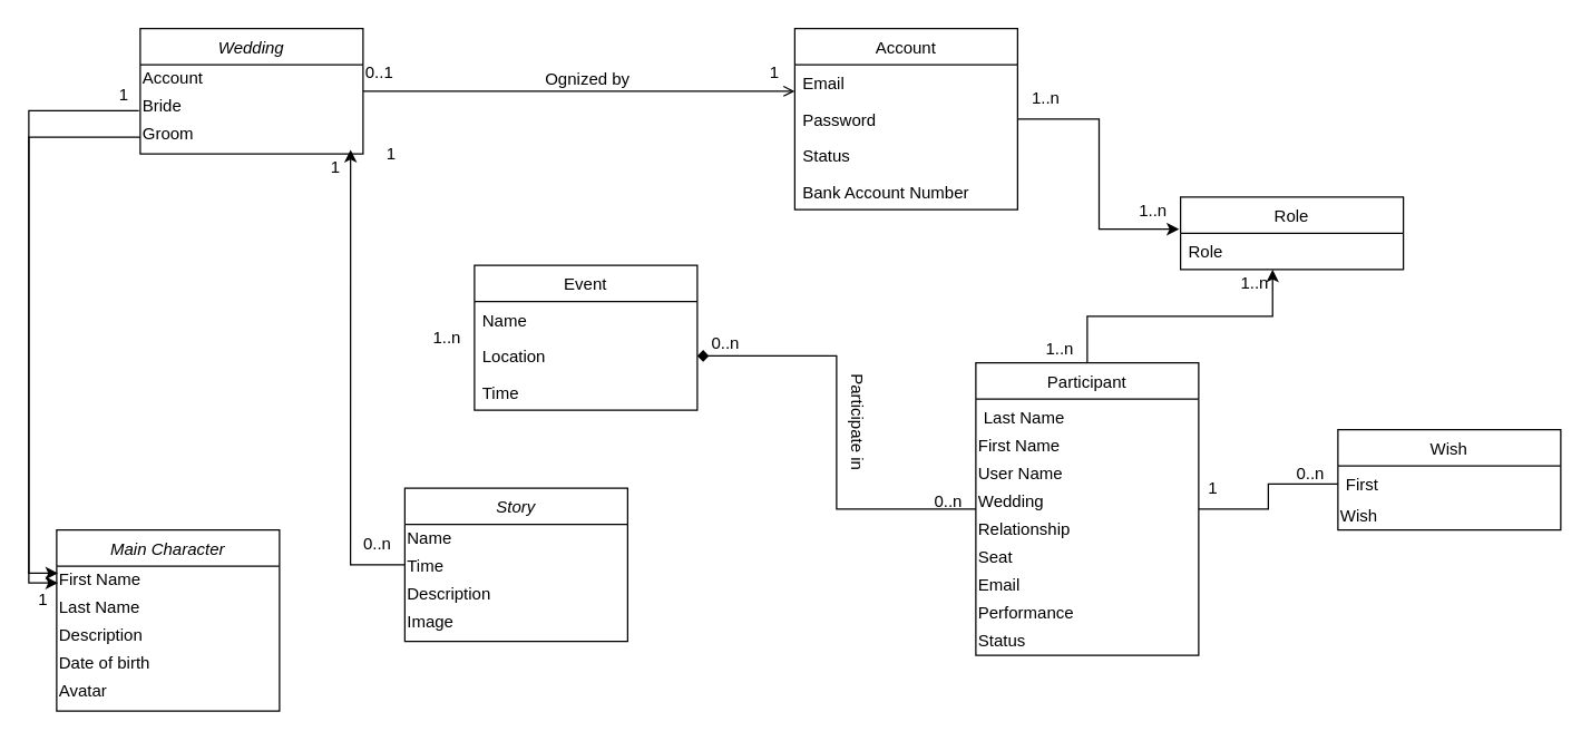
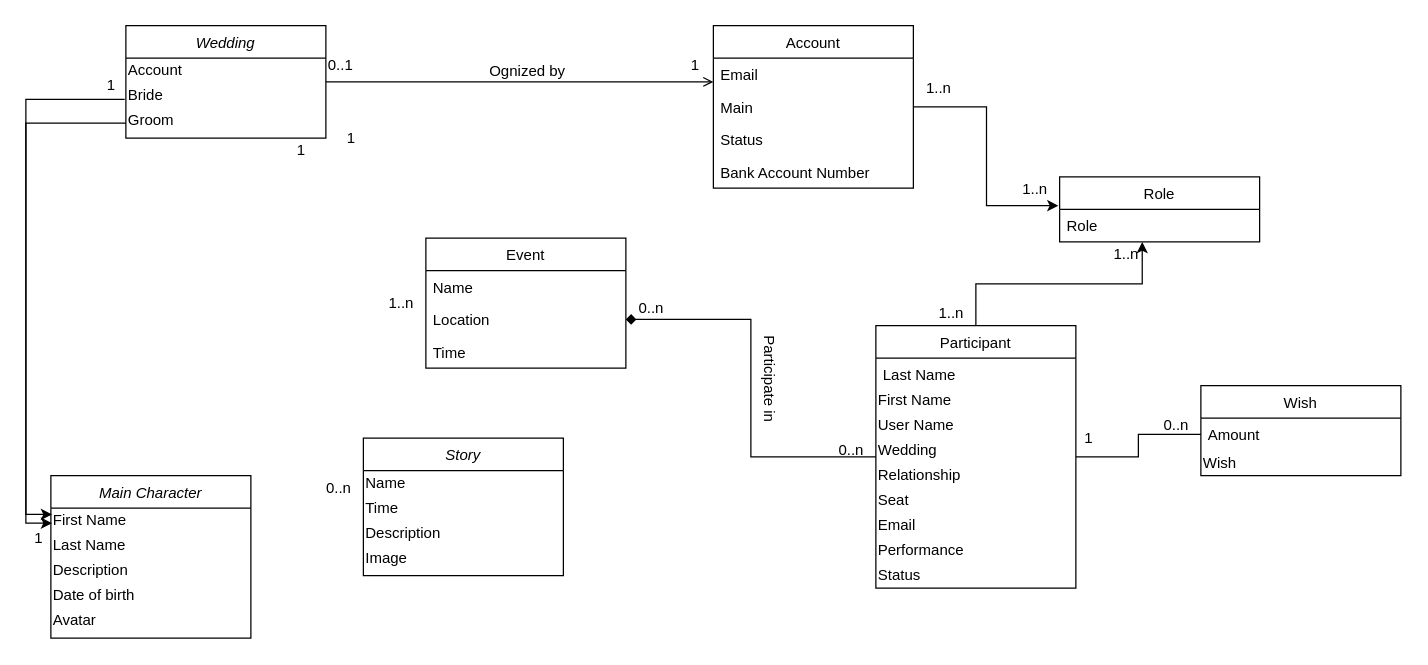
  <mxCell id="0" />
  <mxCell id="1" parent="0" />
  <mxCell id="2" value="" style="endArrow=open;shadow=0;strokeWidth=1;strokeColor=#000000;rounded=0;endFill=1;edgeStyle=elbowEdgeStyle;elbow=vertical;" parent="1" source="6" target="10" edge="1"><mxGeometry x="0.5" y="41" relative="1" as="geometry"><mxPoint x="400" y="162" as="sourcePoint" /><mxPoint x="560" y="162" as="targetPoint" /><mxPoint x="-40" y="32" as="offset" /></mxGeometry></mxCell>
  <mxCell id="3" value="0..1" style="resizable=0;align=left;verticalAlign=bottom;labelBackgroundColor=none;fontSize=12;" parent="2" connectable="0" vertex="1"><mxGeometry x="-1" relative="1" as="geometry"><mxPoint y="-5" as="offset" /></mxGeometry></mxCell>
  <mxCell id="4" value="1" style="resizable=0;align=right;verticalAlign=bottom;labelBackgroundColor=none;fontSize=12;" parent="2" connectable="0" vertex="1"><mxGeometry x="1" relative="1" as="geometry"><mxPoint x="-10" y="-5" as="offset" /></mxGeometry></mxCell>
  <mxCell id="5" value="Ognized by" style="text;html=1;resizable=0;points=[];;align=center;verticalAlign=middle;labelBackgroundColor=none;rounded=0;shadow=0;strokeWidth=1;fontSize=12;" parent="2" vertex="1" connectable="0"><mxGeometry x="0.5" y="49" relative="1" as="geometry"><mxPoint x="-73" y="40" as="offset" /></mxGeometry></mxCell>
  <mxCell id="6" value="Wedding" style="swimlane;fontStyle=2;align=center;verticalAlign=top;childLayout=stackLayout;horizontal=1;startSize=26;horizontalStack=0;resizeParent=1;resizeLast=0;collapsible=1;marginBottom=0;rounded=0;shadow=0;strokeWidth=1;" parent="1" vertex="1"><mxGeometry x="100" y="20" width="160" height="90" as="geometry"><mxRectangle x="230" y="140" width="160" height="26" as="alternateBounds" /></mxGeometry></mxCell>
  <mxCell id="7" value="Account" style="text;html=1;align=left;verticalAlign=middle;resizable=0;points=[];autosize=1;" vertex="1" parent="6"><mxGeometry y="26" width="160" height="20" as="geometry" /></mxCell>
  <mxCell id="8" value="Bride" style="text;html=1;align=left;verticalAlign=middle;resizable=0;points=[];autosize=1;" vertex="1" parent="6"><mxGeometry y="46" width="160" height="20" as="geometry" /></mxCell>
  <mxCell id="9" value="Groom" style="text;html=1;align=left;verticalAlign=middle;resizable=0;points=[];autosize=1;" vertex="1" parent="6"><mxGeometry y="66" width="160" height="20" as="geometry" /></mxCell>
  <mxCell id="10" value="Account" style="swimlane;fontStyle=0;align=center;verticalAlign=top;childLayout=stackLayout;horizontal=1;startSize=26;horizontalStack=0;resizeParent=1;resizeLast=0;collapsible=1;marginBottom=0;rounded=0;shadow=0;strokeWidth=1;" parent="1" vertex="1"><mxGeometry x="570" y="20" width="160" height="130" as="geometry"><mxRectangle x="550" y="140" width="160" height="26" as="alternateBounds" /></mxGeometry></mxCell>
  <mxCell id="11" value="Email" style="text;align=left;verticalAlign=top;spacingLeft=4;spacingRight=4;overflow=hidden;rotatable=0;points=[[0,0.5],[1,0.5]];portConstraint=eastwest;" parent="10" vertex="1"><mxGeometry y="26" width="160" height="26" as="geometry" /></mxCell>
- <mxCell id="12" value="Password" style="text;align=left;verticalAlign=top;spacingLeft=4;spacingRight=4;overflow=hidden;rotatable=0;points=[[0,0.5],[1,0.5]];portConstraint=eastwest;rounded=0;shadow=0;html=0;" parent="10" vertex="1"><mxGeometry y="52" width="160" height="26" as="geometry" /></mxCell>
+ <mxCell id="12" value="Main" style="text;align=left;verticalAlign=top;spacingLeft=4;spacingRight=4;overflow=hidden;rotatable=0;points=[[0,0.5],[1,0.5]];portConstraint=eastwest;rounded=0;shadow=0;html=0;" parent="10" vertex="1"><mxGeometry y="52" width="160" height="26" as="geometry" /></mxCell>
  <mxCell id="13" value="Status" style="text;align=left;verticalAlign=top;spacingLeft=4;spacingRight=4;overflow=hidden;rotatable=0;points=[[0,0.5],[1,0.5]];portConstraint=eastwest;rounded=0;shadow=0;html=0;" parent="10" vertex="1"><mxGeometry y="78" width="160" height="26" as="geometry" /></mxCell>
  <mxCell id="14" value="Bank Account Number" style="text;align=left;verticalAlign=top;spacingLeft=4;spacingRight=4;overflow=hidden;rotatable=0;points=[[0,0.5],[1,0.5]];portConstraint=eastwest;rounded=0;shadow=0;html=0;" parent="10" vertex="1"><mxGeometry y="104" width="160" height="26" as="geometry" /></mxCell>
  <mxCell id="15" value="Participate in&amp;nbsp;" style="text;html=1;align=center;verticalAlign=middle;resizable=0;points=[];autosize=1;rotation=90;" vertex="1" parent="1"><mxGeometry x="570" y="294" width="90" height="20" as="geometry" /></mxCell>
  <mxCell id="16" value="0..n" style="text;html=1;align=center;verticalAlign=middle;resizable=0;points=[];autosize=1;" vertex="1" parent="1"><mxGeometry x="660" y="350" width="40" height="20" as="geometry" /></mxCell>
  <mxCell id="17" style="edgeStyle=orthogonalEdgeStyle;rounded=0;orthogonalLoop=1;jettySize=auto;html=1;entryX=0.006;entryY=0.6;entryDx=0;entryDy=0;entryPerimeter=0;exitX=-0.006;exitY=0.65;exitDx=0;exitDy=0;exitPerimeter=0;" edge="1" parent="1" source="8" target="23"><mxGeometry relative="1" as="geometry" /></mxCell>
  <mxCell id="18" style="edgeStyle=orthogonalEdgeStyle;rounded=0;orthogonalLoop=1;jettySize=auto;html=1;exitX=0;exitY=0.6;exitDx=0;exitDy=0;exitPerimeter=0;entryX=0.006;entryY=0.25;entryDx=0;entryDy=0;entryPerimeter=0;" edge="1" parent="1" source="9" target="23"><mxGeometry relative="1" as="geometry" /></mxCell>
  <mxCell id="19" value="1" style="text;html=1;align=center;verticalAlign=middle;resizable=0;points=[];autosize=1;" vertex="1" parent="1"><mxGeometry x="270" y="100" width="20" height="20" as="geometry" /></mxCell>
  <mxCell id="20" style="edgeStyle=orthogonalEdgeStyle;rounded=0;orthogonalLoop=1;jettySize=auto;html=1;entryX=0.413;entryY=1;entryDx=0;entryDy=0;entryPerimeter=0;" edge="1" parent="1" source="35" target="31"><mxGeometry relative="1" as="geometry" /></mxCell>
- <mxCell id="21" style="edgeStyle=orthogonalEdgeStyle;rounded=0;orthogonalLoop=1;jettySize=auto;html=1;entryX=0.944;entryY=1.05;entryDx=0;entryDy=0;entryPerimeter=0;" edge="1" parent="1" source="53" target="9"><mxGeometry relative="1" as="geometry"><mxPoint x="250" y="120" as="targetPoint" /></mxGeometry></mxCell>
  <mxCell id="22" value="Main Character" style="swimlane;fontStyle=2;align=center;verticalAlign=top;childLayout=stackLayout;horizontal=1;startSize=26;horizontalStack=0;resizeParent=1;resizeLast=0;collapsible=1;marginBottom=0;rounded=0;shadow=0;strokeWidth=1;" vertex="1" parent="1"><mxGeometry x="40" y="380" width="160" height="130" as="geometry"><mxRectangle x="230" y="140" width="160" height="26" as="alternateBounds" /></mxGeometry></mxCell>
  <mxCell id="23" value="First Name" style="text;html=1;align=left;verticalAlign=middle;resizable=0;points=[];autosize=1;" vertex="1" parent="22"><mxGeometry y="26" width="160" height="20" as="geometry" /></mxCell>
  <mxCell id="24" value="Last Name" style="text;html=1;align=left;verticalAlign=middle;resizable=0;points=[];autosize=1;" vertex="1" parent="22"><mxGeometry y="46" width="160" height="20" as="geometry" /></mxCell>
  <mxCell id="25" value="Description" style="text;html=1;align=left;verticalAlign=middle;resizable=0;points=[];autosize=1;" vertex="1" parent="22"><mxGeometry y="66" width="160" height="20" as="geometry" /></mxCell>
  <mxCell id="26" value="Date of birth&amp;nbsp;" style="text;html=1;align=left;verticalAlign=middle;resizable=0;points=[];autosize=1;" vertex="1" parent="22"><mxGeometry y="86" width="160" height="20" as="geometry" /></mxCell>
  <mxCell id="27" value="Avatar&amp;nbsp;" style="text;html=1;align=left;verticalAlign=middle;resizable=0;points=[];autosize=1;" vertex="1" parent="22"><mxGeometry y="106" width="160" height="20" as="geometry" /></mxCell>
  <mxCell id="28" value="1" style="text;html=1;align=center;verticalAlign=middle;resizable=0;points=[];autosize=1;" vertex="1" parent="1"><mxGeometry x="230" y="110" width="20" height="20" as="geometry" /></mxCell>
  <mxCell id="29" value="0..n" style="text;html=1;align=center;verticalAlign=middle;resizable=0;points=[];autosize=1;" vertex="1" parent="1"><mxGeometry x="250" y="380" width="40" height="20" as="geometry" /></mxCell>
  <mxCell id="30" value="Role" style="swimlane;fontStyle=0;align=center;verticalAlign=top;childLayout=stackLayout;horizontal=1;startSize=26;horizontalStack=0;resizeParent=1;resizeLast=0;collapsible=1;marginBottom=0;rounded=0;shadow=0;strokeWidth=1;" vertex="1" parent="1"><mxGeometry x="847" y="141" width="160" height="52" as="geometry"><mxRectangle x="550" y="140" width="160" height="26" as="alternateBounds" /></mxGeometry></mxCell>
  <mxCell id="31" value="Role" style="text;align=left;verticalAlign=top;spacingLeft=4;spacingRight=4;overflow=hidden;rotatable=0;points=[[0,0.5],[1,0.5]];portConstraint=eastwest;rounded=0;shadow=0;html=0;" vertex="1" parent="30"><mxGeometry y="26" width="160" height="26" as="geometry" /></mxCell>
  <mxCell id="32" style="edgeStyle=orthogonalEdgeStyle;rounded=0;orthogonalLoop=1;jettySize=auto;html=1;entryX=-0.006;entryY=-0.115;entryDx=0;entryDy=0;entryPerimeter=0;" edge="1" parent="1" source="12" target="31"><mxGeometry relative="1" as="geometry" /></mxCell>
  <mxCell id="33" style="edgeStyle=orthogonalEdgeStyle;rounded=0;orthogonalLoop=1;jettySize=auto;html=1;endArrow=diamond;" edge="1" parent="1" source="35" target="49"><mxGeometry relative="1" as="geometry" /></mxCell>
  <mxCell id="34" style="edgeStyle=orthogonalEdgeStyle;rounded=0;orthogonalLoop=1;jettySize=auto;html=1;entryX=0;entryY=0.5;entryDx=0;entryDy=0;endArrow=none;" edge="1" parent="1" source="35" target="59"><mxGeometry relative="1" as="geometry" /></mxCell>
  <mxCell id="35" value="Participant" style="swimlane;fontStyle=0;align=center;verticalAlign=top;childLayout=stackLayout;horizontal=1;startSize=26;horizontalStack=0;resizeParent=1;resizeLast=0;collapsible=1;marginBottom=0;rounded=0;shadow=0;strokeWidth=1;" vertex="1" parent="1"><mxGeometry x="700" y="260" width="160" height="210" as="geometry"><mxRectangle x="340" y="380" width="170" height="26" as="alternateBounds" /></mxGeometry></mxCell>
  <mxCell id="36" value="Last Name" style="text;align=left;verticalAlign=top;spacingLeft=4;spacingRight=4;overflow=hidden;rotatable=0;points=[[0,0.5],[1,0.5]];portConstraint=eastwest;" vertex="1" parent="35"><mxGeometry y="26" width="160" height="24" as="geometry" /></mxCell>
  <mxCell id="37" value="First Name" style="text;html=1;align=left;verticalAlign=middle;resizable=0;points=[];autosize=1;" vertex="1" parent="35"><mxGeometry y="50" width="160" height="20" as="geometry" /></mxCell>
  <mxCell id="38" value="User Name" style="text;html=1;align=left;verticalAlign=middle;resizable=0;points=[];autosize=1;" vertex="1" parent="35"><mxGeometry y="70" width="160" height="20" as="geometry" /></mxCell>
  <mxCell id="39" value="Wedding" style="text;html=1;align=left;verticalAlign=middle;resizable=0;points=[];autosize=1;" vertex="1" parent="35"><mxGeometry y="90" width="160" height="20" as="geometry" /></mxCell>
  <mxCell id="40" value="Relationship" style="text;html=1;align=left;verticalAlign=middle;resizable=0;points=[];autosize=1;" vertex="1" parent="35"><mxGeometry y="110" width="160" height="20" as="geometry" /></mxCell>
  <mxCell id="41" value="Seat" style="text;html=1;align=left;verticalAlign=middle;resizable=0;points=[];autosize=1;" vertex="1" parent="35"><mxGeometry y="130" width="160" height="20" as="geometry" /></mxCell>
  <mxCell id="42" value="Email" style="text;html=1;align=left;verticalAlign=middle;resizable=0;points=[];autosize=1;" vertex="1" parent="35"><mxGeometry y="150" width="160" height="20" as="geometry" /></mxCell>
  <mxCell id="43" value="Performance" style="text;html=1;align=left;verticalAlign=middle;resizable=0;points=[];autosize=1;" vertex="1" parent="35"><mxGeometry y="170" width="160" height="20" as="geometry" /></mxCell>
  <mxCell id="44" value="Status" style="text;html=1;align=left;verticalAlign=middle;resizable=0;points=[];autosize=1;" vertex="1" parent="35"><mxGeometry y="190" width="160" height="20" as="geometry" /></mxCell>
  <mxCell id="45" value="" style="group" vertex="1" connectable="0" parent="1"><mxGeometry x="300" y="190" width="240" height="104" as="geometry" /></mxCell>
  <mxCell id="46" value="" style="group" vertex="1" connectable="0" parent="45"><mxGeometry width="200" height="104" as="geometry" /></mxCell>
  <mxCell id="47" value="Event" style="swimlane;fontStyle=0;align=center;verticalAlign=top;childLayout=stackLayout;horizontal=1;startSize=26;horizontalStack=0;resizeParent=1;resizeLast=0;collapsible=1;marginBottom=0;rounded=0;shadow=0;strokeWidth=1;" vertex="1" parent="46"><mxGeometry x="40" width="160" height="104" as="geometry"><mxRectangle x="550" y="140" width="160" height="26" as="alternateBounds" /></mxGeometry></mxCell>
  <mxCell id="48" value="Name" style="text;align=left;verticalAlign=top;spacingLeft=4;spacingRight=4;overflow=hidden;rotatable=0;points=[[0,0.5],[1,0.5]];portConstraint=eastwest;rounded=0;shadow=0;html=0;" vertex="1" parent="47"><mxGeometry y="26" width="160" height="26" as="geometry" /></mxCell>
  <mxCell id="49" value="Location" style="text;align=left;verticalAlign=top;spacingLeft=4;spacingRight=4;overflow=hidden;rotatable=0;points=[[0,0.5],[1,0.5]];portConstraint=eastwest;" vertex="1" parent="47"><mxGeometry y="52" width="160" height="26" as="geometry" /></mxCell>
  <mxCell id="50" value="Time" style="text;align=left;verticalAlign=top;spacingLeft=4;spacingRight=4;overflow=hidden;rotatable=0;points=[[0,0.5],[1,0.5]];portConstraint=eastwest;rounded=0;shadow=0;html=0;" vertex="1" parent="47"><mxGeometry y="78" width="160" height="26" as="geometry" /></mxCell>
  <mxCell id="51" value="1..n" style="text;html=1;align=center;verticalAlign=middle;resizable=0;points=[];autosize=1;" vertex="1" parent="46"><mxGeometry y="42" width="40" height="20" as="geometry" /></mxCell>
  <mxCell id="52" value="0..n" style="text;html=1;align=center;verticalAlign=middle;resizable=0;points=[];autosize=1;" vertex="1" parent="45"><mxGeometry x="200" y="46" width="40" height="20" as="geometry" /></mxCell>
  <mxCell id="53" value="Story" style="swimlane;fontStyle=2;align=center;verticalAlign=top;childLayout=stackLayout;horizontal=1;startSize=26;horizontalStack=0;resizeParent=1;resizeLast=0;collapsible=1;marginBottom=0;rounded=0;shadow=0;strokeWidth=1;" vertex="1" parent="1"><mxGeometry x="290" y="350" width="160" height="110" as="geometry"><mxRectangle x="230" y="140" width="160" height="26" as="alternateBounds" /></mxGeometry></mxCell>
  <mxCell id="54" value="Name" style="text;html=1;align=left;verticalAlign=middle;resizable=0;points=[];autosize=1;" vertex="1" parent="53"><mxGeometry y="26" width="160" height="20" as="geometry" /></mxCell>
  <mxCell id="55" value="Time" style="text;html=1;align=left;verticalAlign=middle;resizable=0;points=[];autosize=1;" vertex="1" parent="53"><mxGeometry y="46" width="160" height="20" as="geometry" /></mxCell>
  <mxCell id="56" value="Description" style="text;html=1;align=left;verticalAlign=middle;resizable=0;points=[];autosize=1;" vertex="1" parent="53"><mxGeometry y="66" width="160" height="20" as="geometry" /></mxCell>
  <mxCell id="57" value="Image" style="text;html=1;align=left;verticalAlign=middle;resizable=0;points=[];autosize=1;" vertex="1" parent="53"><mxGeometry y="86" width="160" height="20" as="geometry" /></mxCell>
  <mxCell id="58" value="Wish" style="swimlane;fontStyle=0;align=center;verticalAlign=top;childLayout=stackLayout;horizontal=1;startSize=26;horizontalStack=0;resizeParent=1;resizeLast=0;collapsible=1;marginBottom=0;rounded=0;shadow=0;strokeWidth=1;" vertex="1" parent="1"><mxGeometry x="960" y="308" width="160" height="72" as="geometry"><mxRectangle x="550" y="140" width="160" height="26" as="alternateBounds" /></mxGeometry></mxCell>
- <mxCell id="59" value="First" style="text;align=left;verticalAlign=top;spacingLeft=4;spacingRight=4;overflow=hidden;rotatable=0;points=[[0,0.5],[1,0.5]];portConstraint=eastwest;rounded=0;shadow=0;html=0;" vertex="1" parent="58"><mxGeometry y="26" width="160" height="26" as="geometry" /></mxCell>
+ <mxCell id="59" value="Amount" style="text;align=left;verticalAlign=top;spacingLeft=4;spacingRight=4;overflow=hidden;rotatable=0;points=[[0,0.5],[1,0.5]];portConstraint=eastwest;rounded=0;shadow=0;html=0;" vertex="1" parent="58"><mxGeometry y="26" width="160" height="26" as="geometry" /></mxCell>
  <mxCell id="60" value="Wish" style="text;html=1;align=left;verticalAlign=middle;resizable=0;points=[];autosize=1;" vertex="1" parent="58"><mxGeometry y="52" width="160" height="20" as="geometry" /></mxCell>
  <mxCell id="61" value="1" style="text;html=1;align=center;verticalAlign=middle;resizable=0;points=[];autosize=1;" vertex="1" parent="1"><mxGeometry x="78" y="58" width="20" height="20" as="geometry" /></mxCell>
  <mxCell id="62" value="1" style="text;html=1;align=center;verticalAlign=middle;resizable=0;points=[];autosize=1;" vertex="1" parent="1"><mxGeometry y="420" width="20" height="20" as="geometry" x="20" /></mxCell>
  <mxCell id="63" value="1..n" style="text;html=1;align=center;verticalAlign=middle;resizable=0;points=[];autosize=1;" vertex="1" parent="1"><mxGeometry x="730" y="60" width="40" height="20" as="geometry" /></mxCell>
  <mxCell id="64" value="1..n" style="text;html=1;align=center;verticalAlign=middle;resizable=0;points=[];autosize=1;" vertex="1" parent="1"><mxGeometry x="807" y="141" width="40" height="20" as="geometry" /></mxCell>
  <mxCell id="65" value="1..n" style="text;html=1;align=center;verticalAlign=middle;resizable=0;points=[];autosize=1;" vertex="1" parent="1"><mxGeometry x="740" y="240" width="40" height="20" as="geometry" /></mxCell>
  <mxCell id="66" value="1..n" style="text;html=1;align=center;verticalAlign=middle;resizable=0;points=[];autosize=1;" vertex="1" parent="1"><mxGeometry x="880" y="193" width="40" height="20" as="geometry" /></mxCell>
  <mxCell id="67" value="1" style="text;html=1;align=center;verticalAlign=middle;resizable=0;points=[];autosize=1;" vertex="1" parent="1"><mxGeometry x="860" y="340" width="20" height="20" as="geometry" /></mxCell>
  <mxCell id="68" value="0..n" style="text;html=1;align=center;verticalAlign=middle;resizable=0;points=[];autosize=1;" vertex="1" parent="1"><mxGeometry x="920" y="330" width="40" height="20" as="geometry" /></mxCell>
